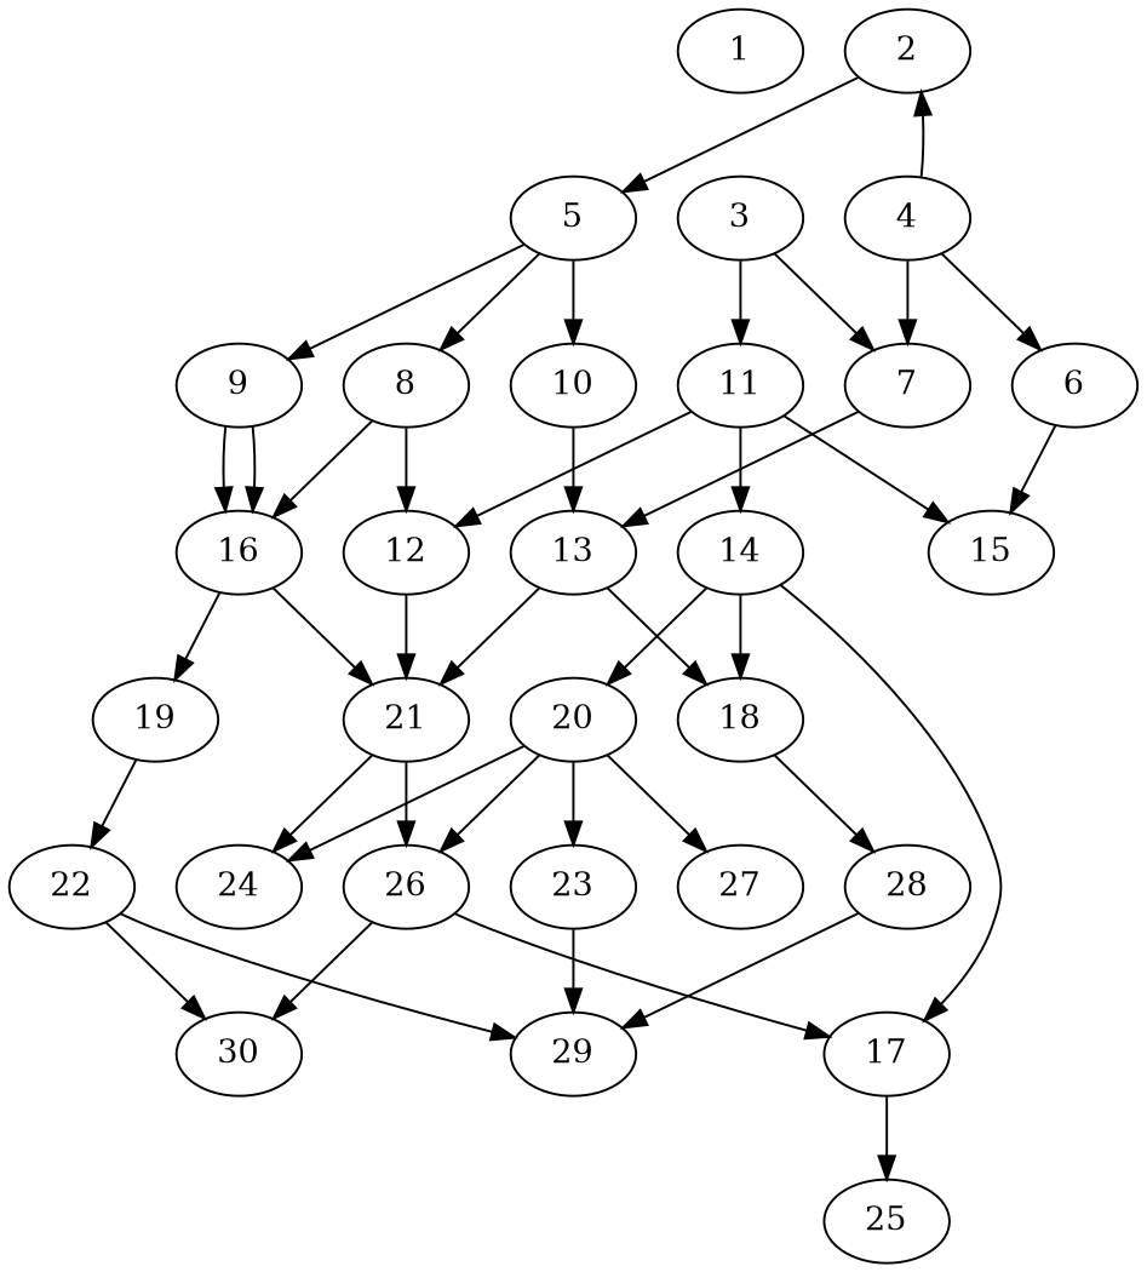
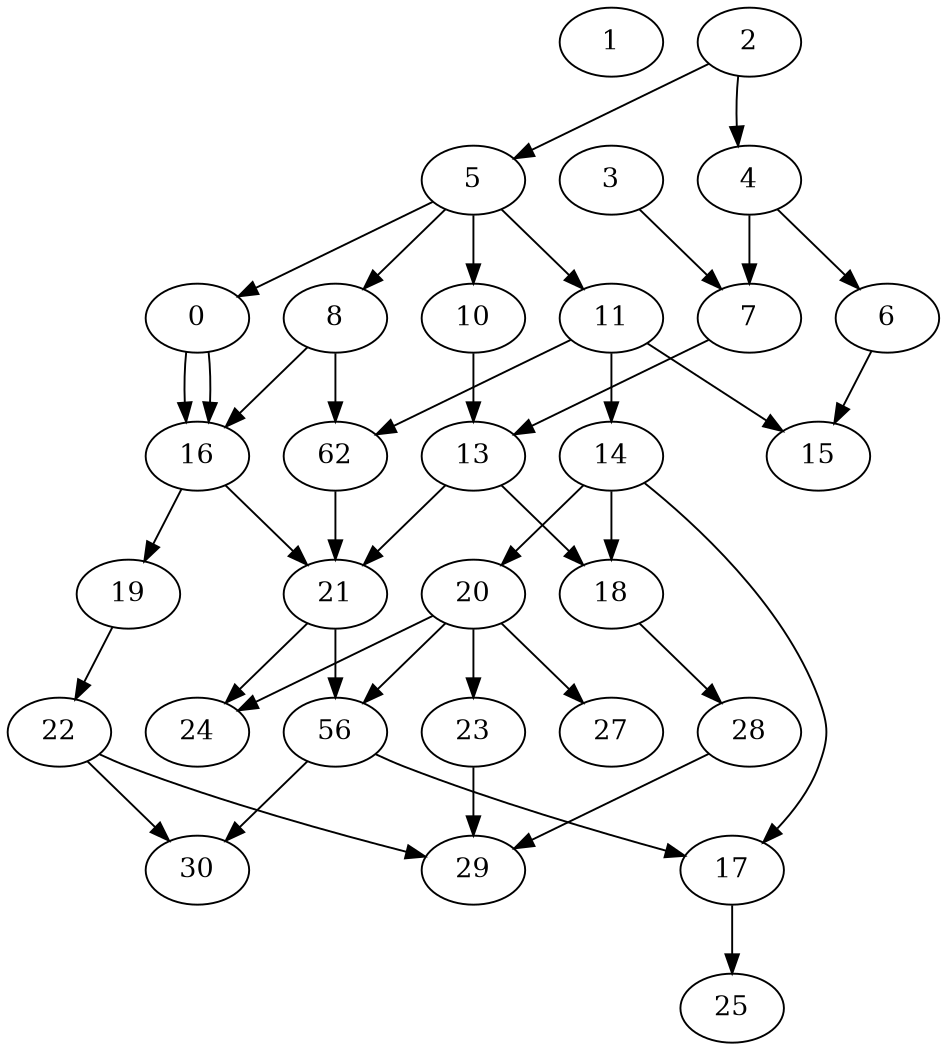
  digraph {
    node [alpha=0.13 compute_size=8589934592 result_size=0]
    1 [alpha=0.01 compute_size=149192441856 ram=38066672 trans_size=39482]
    2 [alpha=0.03 compute_size=267321410761 ram=51944096 result_size=1024 trans_size=500152]
    4 [alpha=0.20 ram=36462080 result_size=70656 trans_size=332732]
    5 [alpha=0.08 compute_size=4299614208 ram=36208640 result_size=29696 trans_size=1033167]
    6 [compute_size=136019575865 ram=16378544 result_size=1024 trans_size=854014]
    7 [alpha=0.20 compute_size=205134495744 ram=28976096 result_size=74752 trans_size=3102]
    8 [alpha=0.02 compute_size=1888413696 ram=19511696 result_size=29696 trans_size=68414]
-   9 [alpha=0.16 compute_size=368293445632 ram=50312576 result_size=9216 trans_size=492927]
+   9 [alpha=0.16 compute_size=368293445632 ram=50312576 result_size=9216 trans_size=492927 label=0]
    10 [alpha=0.05 compute_size=2455345152 ram=12318752 result_size=29696 trans_size=116751]
    11 [alpha=0.01 compute_size=30195265536 ram=17748704 result_size=54272 trans_size=390915]
    15 [alpha=0.06 compute_size=45849346048 ram=31694240 trans_size=663480]
    13 [alpha=0.14 compute_size=251343675034 ram=43666112 result_size=1024 trans_size=151149]
-   12 [alpha=0.09 compute_size=2586691584 ram=33634640 result_size=29696 trans_size=135037]
+   12 [alpha=0.09 compute_size=2586691584 ram=33634640 result_size=29696 trans_size=135037 label=62]
    16 [alpha=0.01 compute_size=19072286720 ram=23259440 result_size=91136 trans_size=940618]
    14 [compute_size=411566080 ram=50358512 result_size=70656 trans_size=760857]
    3 [alpha=0.15 compute_size=38373709824 ram=15005216 result_size=54272 trans_size=1037867]
    21 [alpha=0.08 compute_size=368293445632 ram=21252512 result_size=9216 trans_size=103836]
    18 [alpha=0.17 compute_size=11456086016 ram=22392992 result_size=91136 trans_size=688800]
    19 [alpha=0.02 compute_size=42505011200 ram=51997952 result_size=1024 trans_size=315820]
    17 [alpha=0.06 ram=22592576 result_size=70656 trans_size=970572]
    20 [compute_size=53391769600 ram=49808864 result_size=1024 trans_size=927510]
-   26 [alpha=0.02 compute_size=7331151872 ram=4013840 result_size=70656 trans_size=570643]
+   26 [alpha=0.02 compute_size=7331151872 ram=4013840 result_size=70656 trans_size=570643 label=56]
    24 [alpha=0.03 compute_size=134217728000 ram=2369648 trans_size=963251]
    28 [alpha=0.04 compute_size=4427735040 ram=41526128 result_size=29696 trans_size=1005578]
    22 [alpha=0.16 compute_size=68719476736 ram=31892240 result_size=74752 trans_size=438932]
    25 [alpha=0.19 compute_size=28991029248 ram=41017664 trans_size=31043]
    23 [alpha=0.15 compute_size=3712358400 ram=4656944 result_size=1024 trans_size=829238]
    27 [alpha=0.20 compute_size=19624755200 ram=40472768 trans_size=994197]
    30 [alpha=0.06 compute_size=17891459072 ram=28860464 trans_size=751970]
    29 [compute_size=217344988430 ram=48240704 trans_size=543438]
-   4 -> 2
+   2 -> 4
    2 -> 5
    4 -> 6
    4 -> 7
    5 -> 8
    5 -> 9
    5 -> 10
-   3 -> 11
+   5 -> 11
    6 -> 15
    7 -> 13
    8 -> 12
    8 -> 16
    9 -> 16
    9 -> 16
    10 -> 13
    11 -> 15
    11 -> 12
    11 -> 14
    13 -> 21
    13 -> 18
    12 -> 21
    16 -> 21
    16 -> 19
    14 -> 18
    14 -> 17
    14 -> 20
    3 -> 7
    21 -> 26
    21 -> 24
    18 -> 28
    19 -> 22
    17 -> 25
    20 -> 26
    20 -> 24
    20 -> 23
    20 -> 27
    26 -> 17
    26 -> 30
    28 -> 29
    22 -> 30
    22 -> 29
    23 -> 29
  }
